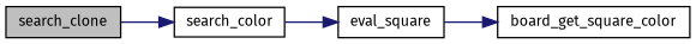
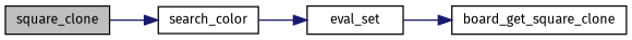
  digraph {
    fontname="Fira Sans"
    rankdir=LR
    node [color=black fontname="Fira Sans" fontsize=10 shape=record]
    edge [color=midnightblue fontname="Fira Sans" fontsize=10 labelfontname=FreeSans labelfontsize=10 style=solid]
-   n1 [fillcolor=grey75 fontcolor=black height=0.2 label=search_clone style=filled width=0.4]
+   n1 [fillcolor=grey75 fontcolor=black height=0.2 label=square_clone style=filled width=0.4]
    n2 [height=0.2 label=search_color width=0.4]
-   n3 [height=0.2 label=eval_square width=0.4]
-   n4 [height=0.2 label=board_get_square_color width=0.4]
+   n3 [height=0.2 label=eval_set width=0.4]
+   n4 [height=0.2 label=board_get_square_clone width=0.4]
    n1 -> n2
    n2 -> n3
    n3 -> n4
  }
